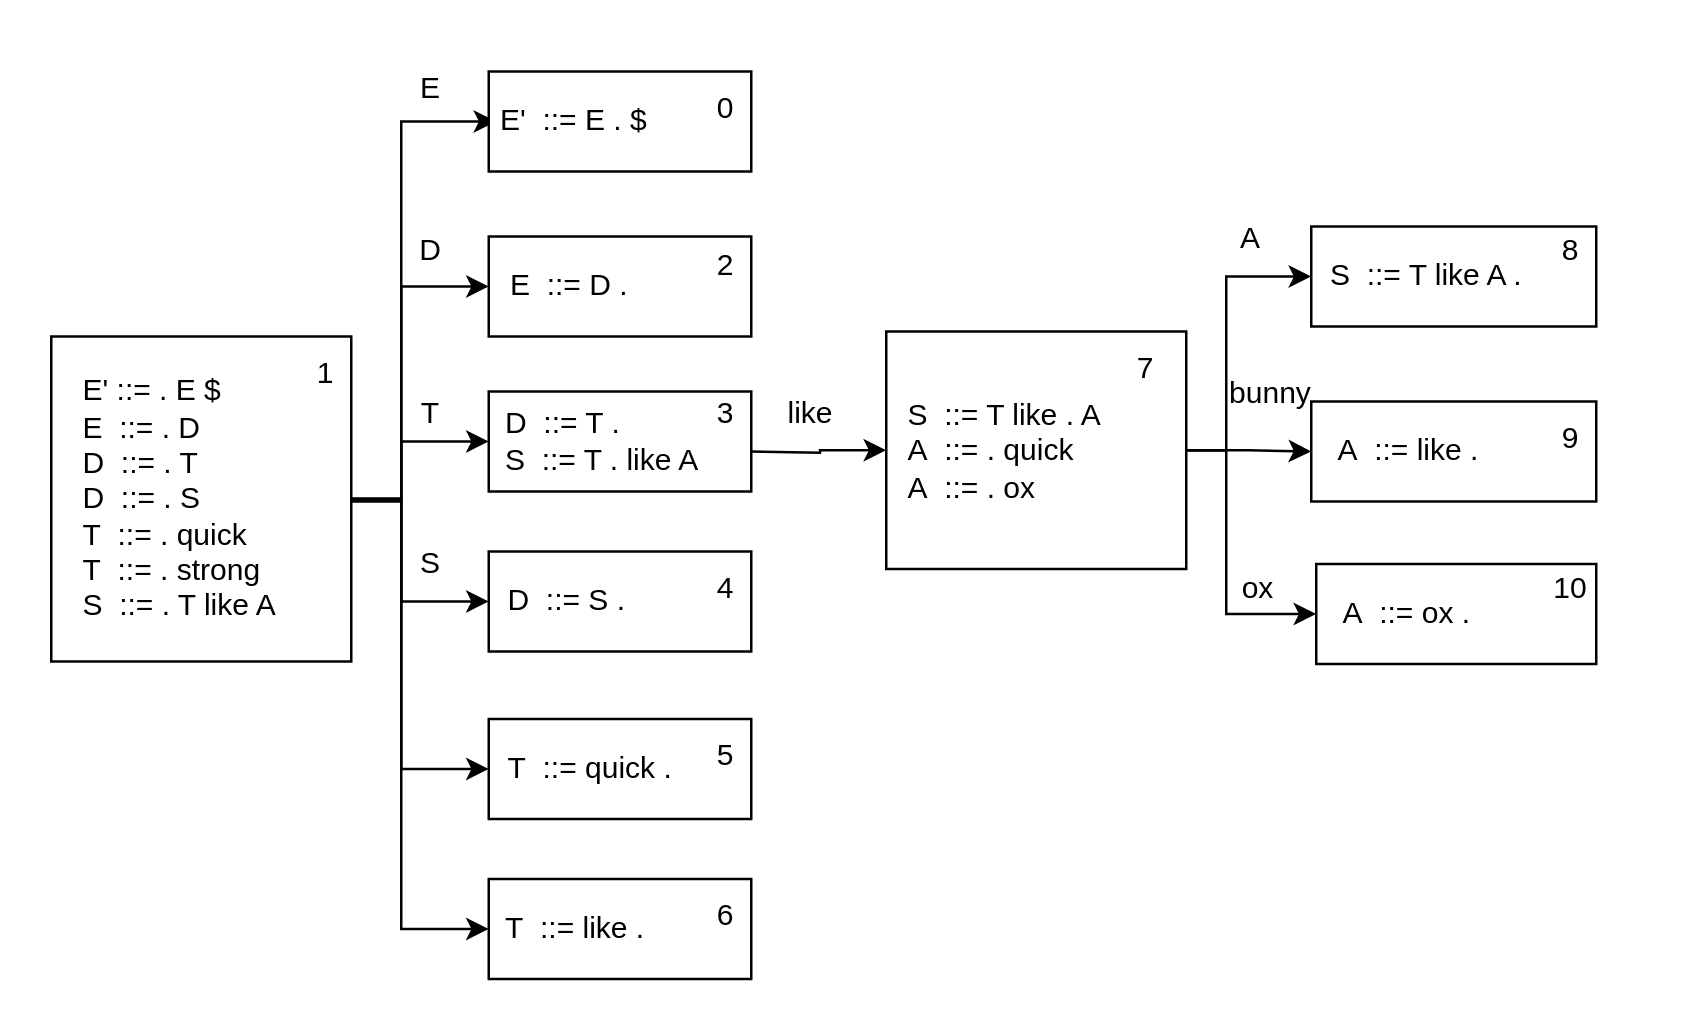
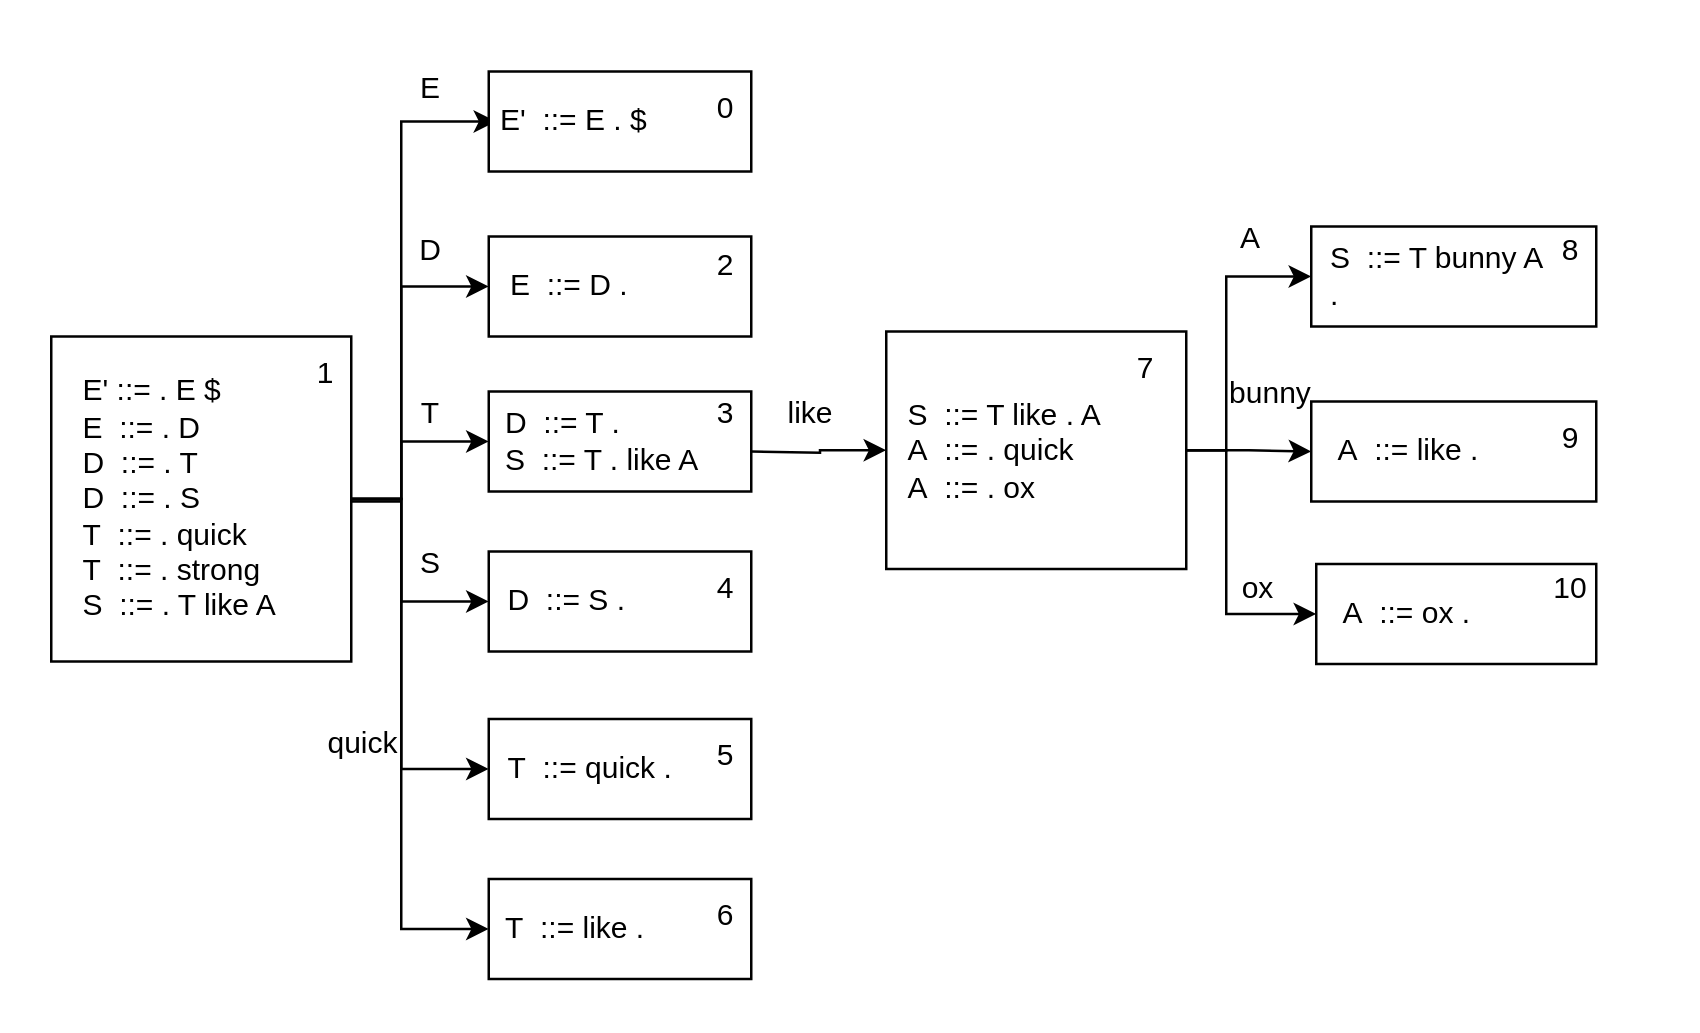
  <mxCell id="0" />
  <mxCell id="1" parent="0" />
  <mxCell id="2" style="edgeStyle=orthogonalEdgeStyle;rounded=0;orthogonalLoop=1;jettySize=auto;html=1;entryX=0;entryY=0.5;entryDx=0;entryDy=0;" edge="1" parent="1" source="7" target="11"><mxGeometry relative="1" as="geometry"><Array as="points"><mxPoint x="160" y="199" /><mxPoint x="160" y="48" /></Array></mxGeometry></mxCell>
  <mxCell id="3" style="edgeStyle=orthogonalEdgeStyle;rounded=0;orthogonalLoop=1;jettySize=auto;html=1;entryX=0;entryY=0.5;entryDx=0;entryDy=0;" edge="1" parent="1" source="7" target="12"><mxGeometry relative="1" as="geometry"><Array as="points"><mxPoint x="160" y="199" /><mxPoint x="160" y="114" /></Array></mxGeometry></mxCell>
  <mxCell id="4" style="edgeStyle=orthogonalEdgeStyle;rounded=0;orthogonalLoop=1;jettySize=auto;html=1;entryX=0;entryY=0.5;entryDx=0;entryDy=0;" edge="1" parent="1" source="7" target="14"><mxGeometry relative="1" as="geometry"><Array as="points"><mxPoint x="160" y="199" /><mxPoint x="160" y="176" /></Array></mxGeometry></mxCell>
  <mxCell id="5" style="edgeStyle=orthogonalEdgeStyle;rounded=0;orthogonalLoop=1;jettySize=auto;html=1;entryX=0;entryY=0.5;entryDx=0;entryDy=0;" edge="1" parent="1" source="7" target="17"><mxGeometry relative="1" as="geometry"><Array as="points"><mxPoint x="160" y="199" /><mxPoint x="160" y="240" /></Array></mxGeometry></mxCell>
  <mxCell id="6" style="edgeStyle=orthogonalEdgeStyle;rounded=0;orthogonalLoop=1;jettySize=auto;html=1;entryX=0;entryY=0.5;entryDx=0;entryDy=0;" edge="1" parent="1" source="7" target="21"><mxGeometry relative="1" as="geometry"><Array as="points"><mxPoint x="160" y="199" /><mxPoint x="160" y="371" /></Array></mxGeometry></mxCell>
  <mxCell id="7" value="" style="rounded=0;whiteSpace=wrap;html=1;" vertex="1" parent="1"><mxGeometry x="20" y="134" width="120" height="130" as="geometry" /></mxCell>
  <mxCell id="8" style="edgeStyle=orthogonalEdgeStyle;rounded=0;orthogonalLoop=1;jettySize=auto;html=1;entryX=0;entryY=0.5;entryDx=0;entryDy=0;" edge="1" parent="1" target="19"><mxGeometry relative="1" as="geometry"><mxPoint x="140" y="200" as="sourcePoint" /><Array as="points"><mxPoint x="160" y="200" /><mxPoint x="160" y="307" /></Array></mxGeometry></mxCell>
  <mxCell id="9" value="E' ::= . E $&lt;br&gt;E&amp;nbsp; ::= . D&lt;br&gt;D&amp;nbsp; ::= . T&lt;br&gt;D&amp;nbsp; ::= . S&lt;br&gt;T&amp;nbsp; ::= . quick&lt;br&gt;T&amp;nbsp; ::= . strong&lt;br&gt;S&amp;nbsp; ::= . T like A" style="text;html=1;strokeColor=none;fillColor=none;align=left;verticalAlign=middle;whiteSpace=wrap;rounded=0;" vertex="1" parent="1"><mxGeometry x="31" y="134" width="90" height="130" as="geometry" /></mxCell>
  <mxCell id="10" value="" style="rounded=0;whiteSpace=wrap;html=1;" vertex="1" parent="1"><mxGeometry x="195" y="28" width="105" height="40" as="geometry" /></mxCell>
  <mxCell id="11" value="E'&amp;nbsp; ::= E . $" style="text;html=1;strokeColor=none;fillColor=none;align=left;verticalAlign=middle;whiteSpace=wrap;rounded=0;" vertex="1" parent="1"><mxGeometry x="198" y="28" width="90" height="40" as="geometry" /></mxCell>
  <mxCell id="12" value="" style="rounded=0;whiteSpace=wrap;html=1;" vertex="1" parent="1"><mxGeometry x="195" y="94" width="105" height="40" as="geometry" /></mxCell>
  <mxCell id="13" value="E&amp;nbsp; ::= D ." style="text;html=1;strokeColor=none;fillColor=none;align=left;verticalAlign=middle;whiteSpace=wrap;rounded=0;" vertex="1" parent="1"><mxGeometry x="202" y="94" width="90" height="40" as="geometry" /></mxCell>
  <mxCell id="14" value="" style="rounded=0;whiteSpace=wrap;html=1;" vertex="1" parent="1"><mxGeometry x="195" y="156" width="105" height="40" as="geometry" /></mxCell>
  <mxCell id="15" style="edgeStyle=orthogonalEdgeStyle;rounded=0;orthogonalLoop=1;jettySize=auto;html=1;entryX=0;entryY=0.5;entryDx=0;entryDy=0;" edge="1" parent="1" target="25"><mxGeometry relative="1" as="geometry"><mxPoint x="300" y="180" as="sourcePoint" /></mxGeometry></mxCell>
  <mxCell id="16" value="D&amp;nbsp; ::= T .&lt;br&gt;S&amp;nbsp; ::= T . like A" style="text;html=1;strokeColor=none;fillColor=none;align=left;verticalAlign=middle;whiteSpace=wrap;rounded=0;" vertex="1" parent="1"><mxGeometry x="200" y="156" width="90" height="40" as="geometry" /></mxCell>
  <mxCell id="17" value="" style="rounded=0;whiteSpace=wrap;html=1;" vertex="1" parent="1"><mxGeometry x="195" y="220" width="105" height="40" as="geometry" /></mxCell>
  <mxCell id="18" value="D&amp;nbsp; ::= S ." style="text;html=1;strokeColor=none;fillColor=none;align=left;verticalAlign=middle;whiteSpace=wrap;rounded=0;" vertex="1" parent="1"><mxGeometry x="201" y="220" width="90" height="40" as="geometry" /></mxCell>
  <mxCell id="19" value="" style="rounded=0;whiteSpace=wrap;html=1;" vertex="1" parent="1"><mxGeometry x="195" y="287" width="105" height="40" as="geometry" /></mxCell>
  <mxCell id="20" value="T&amp;nbsp; ::= quick ." style="text;html=1;strokeColor=none;fillColor=none;align=left;verticalAlign=middle;whiteSpace=wrap;rounded=0;" vertex="1" parent="1"><mxGeometry x="201" y="287" width="90" height="40" as="geometry" /></mxCell>
  <mxCell id="21" value="" style="rounded=0;whiteSpace=wrap;html=1;" vertex="1" parent="1"><mxGeometry x="195" y="351" width="105" height="40" as="geometry" /></mxCell>
  <mxCell id="22" value="T&amp;nbsp; ::= like ." style="text;html=1;strokeColor=none;fillColor=none;align=left;verticalAlign=middle;whiteSpace=wrap;rounded=0;" vertex="1" parent="1"><mxGeometry x="199.5" y="351" width="90" height="40" as="geometry" /></mxCell>
  <mxCell id="23" style="edgeStyle=orthogonalEdgeStyle;rounded=0;orthogonalLoop=1;jettySize=auto;html=1;entryX=0;entryY=0.5;entryDx=0;entryDy=0;" edge="1" parent="1" source="25" target="30"><mxGeometry relative="1" as="geometry" /></mxCell>
  <mxCell id="24" style="edgeStyle=orthogonalEdgeStyle;rounded=0;orthogonalLoop=1;jettySize=auto;html=1;exitX=1;exitY=0.5;exitDx=0;exitDy=0;" edge="1" parent="1" source="25" target="32"><mxGeometry relative="1" as="geometry"><Array as="points"><mxPoint x="490" y="180" /><mxPoint x="490" y="245" /></Array></mxGeometry></mxCell>
  <mxCell id="25" value="" style="rounded=0;whiteSpace=wrap;html=1;" vertex="1" parent="1"><mxGeometry x="354" y="132" width="120" height="95" as="geometry" /></mxCell>
  <mxCell id="26" style="edgeStyle=orthogonalEdgeStyle;rounded=0;orthogonalLoop=1;jettySize=auto;html=1;entryX=0;entryY=0.5;entryDx=0;entryDy=0;exitX=1;exitY=0.5;exitDx=0;exitDy=0;" edge="1" parent="1" source="25" target="28"><mxGeometry relative="1" as="geometry"><mxPoint x="478" y="197" as="sourcePoint" /><Array as="points"><mxPoint x="490" y="180" /><mxPoint x="490" y="110" /></Array></mxGeometry></mxCell>
  <mxCell id="27" value="S&amp;nbsp; ::= T like . A&lt;br&gt;A&amp;nbsp; ::= . quick&lt;br&gt;A&amp;nbsp; ::= . ox" style="text;html=1;strokeColor=none;fillColor=none;align=left;verticalAlign=middle;whiteSpace=wrap;rounded=0;" vertex="1" parent="1"><mxGeometry x="361" y="132" width="90" height="95" as="geometry" /></mxCell>
  <mxCell id="28" value="" style="rounded=0;whiteSpace=wrap;html=1;" vertex="1" parent="1"><mxGeometry x="524" y="90" width="114" height="40" as="geometry" /></mxCell>
- <mxCell id="29" value="S&amp;nbsp; ::= T like A ." style="text;html=1;strokeColor=none;fillColor=none;align=left;verticalAlign=middle;whiteSpace=wrap;rounded=0;" vertex="1" parent="1"><mxGeometry x="530" y="90" width="90" height="40" as="geometry" /></mxCell>
+ <mxCell id="29" value="S&amp;nbsp; ::= T bunny A ." style="text;html=1;strokeColor=none;fillColor=none;align=left;verticalAlign=middle;whiteSpace=wrap;rounded=0;" vertex="1" parent="1"><mxGeometry x="530" y="90" width="90" height="40" as="geometry" /></mxCell>
  <mxCell id="30" value="" style="rounded=0;whiteSpace=wrap;html=1;" vertex="1" parent="1"><mxGeometry x="524" y="160" width="114" height="40" as="geometry" /></mxCell>
  <mxCell id="31" value="A&amp;nbsp; ::= like ." style="text;html=1;strokeColor=none;fillColor=none;align=left;verticalAlign=middle;whiteSpace=wrap;rounded=0;" vertex="1" parent="1"><mxGeometry x="533" y="160" width="90" height="40" as="geometry" /></mxCell>
  <mxCell id="32" value="" style="rounded=0;whiteSpace=wrap;html=1;" vertex="1" parent="1"><mxGeometry x="526" y="225" width="112" height="40" as="geometry" /></mxCell>
  <mxCell id="33" value="A&amp;nbsp; ::= ox ." style="text;html=1;strokeColor=none;fillColor=none;align=left;verticalAlign=middle;whiteSpace=wrap;rounded=0;" vertex="1" parent="1"><mxGeometry x="535" y="225" width="90" height="40" as="geometry" /></mxCell>
  <mxCell id="34" value="1" style="text;html=1;strokeColor=none;fillColor=none;align=center;verticalAlign=middle;whiteSpace=wrap;rounded=0;" vertex="1" parent="1"><mxGeometry x="100" y="134" width="60" height="30" as="geometry" /></mxCell>
  <mxCell id="35" value="0" style="text;html=1;strokeColor=none;fillColor=none;align=center;verticalAlign=middle;whiteSpace=wrap;rounded=0;" vertex="1" parent="1"><mxGeometry x="260" y="28" width="60" height="30" as="geometry" /></mxCell>
  <mxCell id="36" value="2" style="text;html=1;strokeColor=none;fillColor=none;align=center;verticalAlign=middle;whiteSpace=wrap;rounded=0;" vertex="1" parent="1"><mxGeometry x="260" y="91" width="60" height="30" as="geometry" /></mxCell>
  <mxCell id="37" value="4" style="text;html=1;strokeColor=none;fillColor=none;align=center;verticalAlign=middle;whiteSpace=wrap;rounded=0;" vertex="1" parent="1"><mxGeometry x="260" y="220" width="60" height="30" as="geometry" /></mxCell>
  <mxCell id="38" value="5" style="text;html=1;strokeColor=none;fillColor=none;align=center;verticalAlign=middle;whiteSpace=wrap;rounded=0;" vertex="1" parent="1"><mxGeometry x="260" y="287" width="60" height="30" as="geometry" /></mxCell>
  <mxCell id="39" value="6" style="text;html=1;strokeColor=none;fillColor=none;align=center;verticalAlign=middle;whiteSpace=wrap;rounded=0;" vertex="1" parent="1"><mxGeometry x="260" y="351" width="60" height="30" as="geometry" /></mxCell>
  <mxCell id="40" value="3" style="text;html=1;strokeColor=none;fillColor=none;align=center;verticalAlign=middle;whiteSpace=wrap;rounded=0;" vertex="1" parent="1"><mxGeometry x="260" y="150" width="60" height="30" as="geometry" /></mxCell>
  <mxCell id="41" value="7" style="text;html=1;strokeColor=none;fillColor=none;align=center;verticalAlign=middle;whiteSpace=wrap;rounded=0;" vertex="1" parent="1"><mxGeometry x="428" y="132" width="60" height="30" as="geometry" /></mxCell>
  <mxCell id="42" value="10" style="text;html=1;strokeColor=none;fillColor=none;align=center;verticalAlign=middle;whiteSpace=wrap;rounded=0;" vertex="1" parent="1"><mxGeometry x="598" y="220" width="60" height="30" as="geometry" /></mxCell>
  <mxCell id="43" value="8" style="text;html=1;strokeColor=none;fillColor=none;align=center;verticalAlign=middle;whiteSpace=wrap;rounded=0;" vertex="1" parent="1"><mxGeometry x="598" y="85" width="60" height="30" as="geometry" /></mxCell>
  <mxCell id="44" value="9" style="text;html=1;strokeColor=none;fillColor=none;align=center;verticalAlign=middle;whiteSpace=wrap;rounded=0;" vertex="1" parent="1"><mxGeometry x="598" y="160" width="60" height="30" as="geometry" /></mxCell>
  <mxCell id="45" value="E" style="text;html=1;strokeColor=none;fillColor=none;align=center;verticalAlign=middle;whiteSpace=wrap;rounded=0;" vertex="1" parent="1"><mxGeometry x="142" y="20" width="60" height="30" as="geometry" /></mxCell>
  <mxCell id="46" value="D" style="text;html=1;strokeColor=none;fillColor=none;align=center;verticalAlign=middle;whiteSpace=wrap;rounded=0;" vertex="1" parent="1"><mxGeometry x="142" y="85" width="60" height="30" as="geometry" /></mxCell>
  <mxCell id="47" value="T" style="text;html=1;strokeColor=none;fillColor=none;align=center;verticalAlign=middle;whiteSpace=wrap;rounded=0;" vertex="1" parent="1"><mxGeometry x="142" y="150" width="60" height="30" as="geometry" /></mxCell>
  <mxCell id="48" value="S" style="text;html=1;strokeColor=none;fillColor=none;align=center;verticalAlign=middle;whiteSpace=wrap;rounded=0;" vertex="1" parent="1"><mxGeometry x="142" y="210" width="60" height="30" as="geometry" /></mxCell>
+ <mxCell id="49" value="quick" style="text;html=1;strokeColor=none;fillColor=none;align=center;verticalAlign=middle;whiteSpace=wrap;rounded=0;" vertex="1" parent="1"><mxGeometry x="115" y="282" width="60" height="30" as="geometry" /></mxCell>
  <mxCell id="50" value="like" style="text;html=1;strokeColor=none;fillColor=none;align=center;verticalAlign=middle;whiteSpace=wrap;rounded=0;" vertex="1" parent="1"><mxGeometry x="294" y="150" width="60" height="30" as="geometry" /></mxCell>
  <mxCell id="51" value="A" style="text;html=1;strokeColor=none;fillColor=none;align=center;verticalAlign=middle;whiteSpace=wrap;rounded=0;" vertex="1" parent="1"><mxGeometry x="470" y="80" width="60" height="30" as="geometry" /></mxCell>
  <mxCell id="52" value="bunny" style="text;html=1;strokeColor=none;fillColor=none;align=center;verticalAlign=middle;whiteSpace=wrap;rounded=0;" vertex="1" parent="1"><mxGeometry x="478" y="142" width="60" height="30" as="geometry" /></mxCell>
  <mxCell id="53" value="ox" style="text;html=1;strokeColor=none;fillColor=none;align=center;verticalAlign=middle;whiteSpace=wrap;rounded=0;" vertex="1" parent="1"><mxGeometry x="473" y="220" width="60" height="30" as="geometry" /></mxCell>
